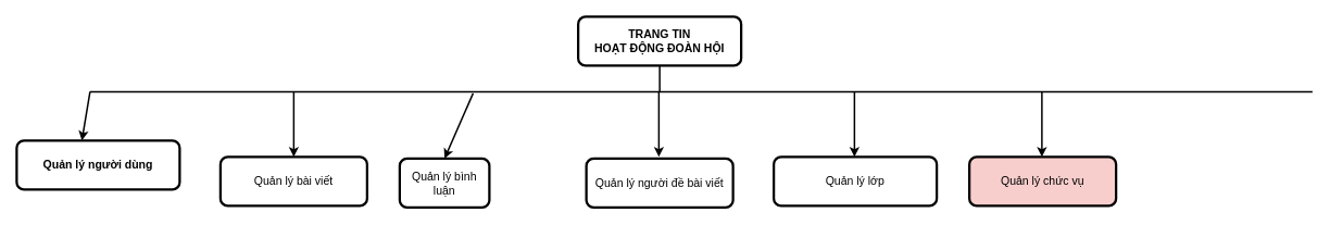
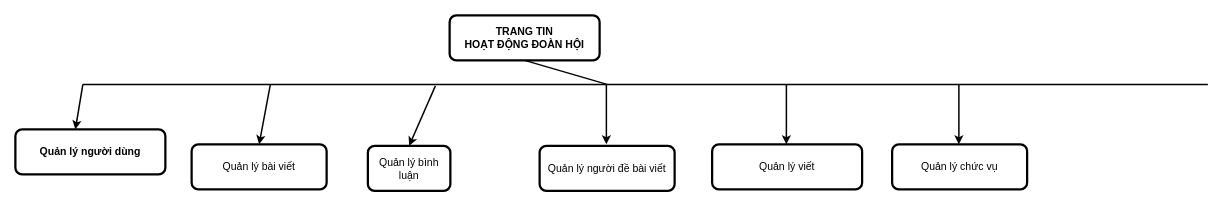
  <mxCell id="0" />
  <mxCell id="1" parent="0" />
- <mxCell id="2" value="TRANG TIN &lt;br&gt;HOẠT ĐỘNG ĐOÀN HỘI" style="rounded=1;whiteSpace=wrap;html=1;strokeWidth=3;fontStyle=1;fontSize=14;" vertex="1" parent="1"><mxGeometry x="709" y="20" width="200" height="60" as="geometry" /></mxCell>
+ <mxCell id="2" value="TRANG TIN &lt;br&gt;HOẠT ĐỘNG ĐOÀN HỘI" style="rounded=1;whiteSpace=wrap;html=1;strokeWidth=3;fontStyle=1;fontSize=14;" vertex="1" parent="1"><mxGeometry x="599" y="20" width="200" height="60" as="geometry" /></mxCell>
  <mxCell id="3" value="" style="endArrow=none;html=1;rounded=0;entryX=0.5;entryY=1;entryDx=0;entryDy=0;strokeWidth=2;" edge="1" parent="1" target="2"><mxGeometry width="50" height="50" relative="1" as="geometry"><mxPoint x="809" y="112" as="sourcePoint" /><mxPoint x="1240" y="330" as="targetPoint" /></mxGeometry></mxCell>
  <mxCell id="4" value="" style="endArrow=none;html=1;rounded=0;strokeWidth=2;" edge="1" parent="1"><mxGeometry width="50" height="50" relative="1" as="geometry"><mxPoint x="110" y="112" as="sourcePoint" /><mxPoint x="1610" y="112" as="targetPoint" /></mxGeometry></mxCell>
  <mxCell id="5" value="Quản lý người dùng" style="rounded=1;whiteSpace=wrap;html=1;strokeWidth=3;fontStyle=1;fontSize=14;" vertex="1" parent="1"><mxGeometry x="20" y="172" width="200" height="60" as="geometry" /></mxCell>
  <mxCell id="6" value="" style="endArrow=classic;html=1;rounded=0;strokeWidth=2;fontSize=14;entryX=0.4;entryY=0;entryDx=0;entryDy=0;entryPerimeter=0;" edge="1" parent="1" target="5"><mxGeometry width="50" height="50" relative="1" as="geometry"><mxPoint x="110" y="112" as="sourcePoint" /><mxPoint x="860" y="312" as="targetPoint" /></mxGeometry></mxCell>
- <mxCell id="7" value="Quản lý bài viết" style="rounded=1;whiteSpace=wrap;html=1;strokeWidth=3;fontSize=14;" vertex="1" parent="1"><mxGeometry x="270" y="192" width="180" height="60" as="geometry" /></mxCell>
+ <mxCell id="7" value="Quản lý bài viết" style="rounded=1;whiteSpace=wrap;html=1;strokeWidth=3;fontSize=14;" vertex="1" parent="1"><mxGeometry x="255" y="192" width="180" height="60" as="geometry" /></mxCell>
  <mxCell id="8" value="" style="endArrow=classic;html=1;rounded=0;strokeWidth=2;fontSize=14;entryX=0.5;entryY=0;entryDx=0;entryDy=0;" edge="1" parent="1" target="7"><mxGeometry width="50" height="50" relative="1" as="geometry"><mxPoint x="360" y="112" as="sourcePoint" /><mxPoint x="130" y="212" as="targetPoint" /></mxGeometry></mxCell>
  <mxCell id="9" value="Quản lý bình luận" style="rounded=1;whiteSpace=wrap;html=1;strokeWidth=3;fontSize=14;" vertex="1" parent="1"><mxGeometry x="490" y="194" width="110" height="60" as="geometry" /></mxCell>
  <mxCell id="10" value="" style="endArrow=classic;html=1;rounded=0;strokeWidth=2;fontSize=14;entryX=0.5;entryY=0;entryDx=0;entryDy=0;" edge="1" parent="1" target="9"><mxGeometry width="50" height="50" relative="1" as="geometry"><mxPoint x="580" y="114" as="sourcePoint" /><mxPoint x="350" y="214" as="targetPoint" /></mxGeometry></mxCell>
- <mxCell id="11" value="Quản lý lớp" style="rounded=1;whiteSpace=wrap;html=1;strokeWidth=3;fontSize=14;" vertex="1" parent="1"><mxGeometry x="949" y="192" width="200" height="60" as="geometry" /></mxCell>
+ <mxCell id="11" value="Quản lý viết" style="rounded=1;whiteSpace=wrap;html=1;strokeWidth=3;fontSize=14;" vertex="1" parent="1"><mxGeometry x="949" y="192" width="200" height="60" as="geometry" /></mxCell>
  <mxCell id="12" value="" style="endArrow=classic;html=1;rounded=0;strokeWidth=2;fontSize=14;entryX=0.5;entryY=0;entryDx=0;entryDy=0;" edge="1" parent="1"><mxGeometry width="50" height="50" relative="1" as="geometry"><mxPoint x="808" y="112" as="sourcePoint" /><mxPoint x="808" y="192" as="targetPoint" /></mxGeometry></mxCell>
- <mxCell id="13" value="Quản lý chức vụ" style="rounded=1;whiteSpace=wrap;html=1;strokeWidth=3;fontSize=14;fillColor=#f8cecc;" vertex="1" parent="1"><mxGeometry x="1189" y="192" width="180" height="60" as="geometry" /></mxCell>
+ <mxCell id="13" value="Quản lý chức vụ" style="rounded=1;whiteSpace=wrap;html=1;strokeWidth=3;fontSize=14;" vertex="1" parent="1"><mxGeometry x="1189" y="192" width="180" height="60" as="geometry" /></mxCell>
  <mxCell id="14" value="Quản lý người đề bài viết" style="rounded=1;whiteSpace=wrap;html=1;strokeWidth=3;fontSize=14;" vertex="1" parent="1"><mxGeometry x="719" y="194" width="180" height="60" as="geometry" /></mxCell>
  <mxCell id="15" value="" style="endArrow=classic;html=1;rounded=0;strokeWidth=2;fontSize=14;entryX=0.5;entryY=0;entryDx=0;entryDy=0;" edge="1" parent="1"><mxGeometry width="50" height="50" relative="1" as="geometry"><mxPoint x="1048" y="112" as="sourcePoint" /><mxPoint x="1048" y="192" as="targetPoint" /></mxGeometry></mxCell>
  <mxCell id="16" value="" style="endArrow=classic;html=1;rounded=0;strokeWidth=2;fontSize=14;entryX=0.5;entryY=0;entryDx=0;entryDy=0;" edge="1" parent="1"><mxGeometry width="50" height="50" relative="1" as="geometry"><mxPoint x="1278" y="112" as="sourcePoint" /><mxPoint x="1278" y="192" as="targetPoint" /></mxGeometry></mxCell>
